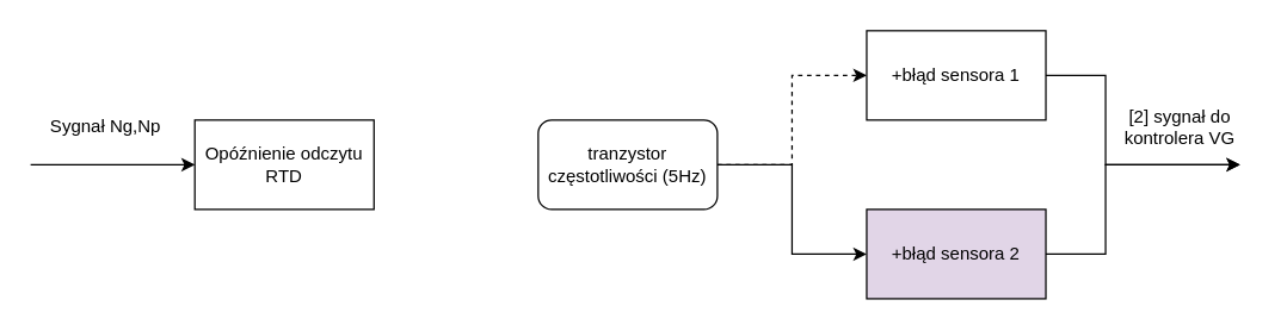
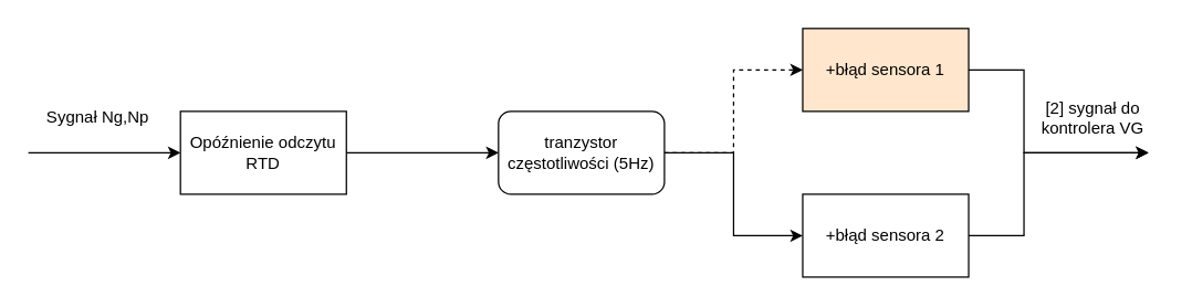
  <mxCell id="0" />
  <mxCell id="1" parent="0" />
  <mxCell id="2" value="" style="endArrow=classic;html=1;rounded=0;entryX=0;entryY=0.5;entryDx=0;entryDy=0;" edge="1" parent="1"><mxGeometry width="50" height="50" relative="1" as="geometry"><mxPoint x="20" y="110" as="sourcePoint" /><mxPoint x="130" y="110" as="targetPoint" /></mxGeometry></mxCell>
  <mxCell id="3" value="Sygnał Ng,Np" style="text;html=1;align=center;verticalAlign=middle;resizable=0;points=[];autosize=1;strokeColor=none;fillColor=none;" vertex="1" parent="1"><mxGeometry x="20" y="70" width="100" height="30" as="geometry" /></mxCell>
  <mxCell id="4" style="edgeStyle=orthogonalEdgeStyle;rounded=0;orthogonalLoop=1;jettySize=auto;html=1;dashed=1;" edge="1" parent="1" source="6" target="10"><mxGeometry relative="1" as="geometry" /></mxCell>
  <mxCell id="5" style="edgeStyle=orthogonalEdgeStyle;rounded=0;orthogonalLoop=1;jettySize=auto;html=1;entryX=0;entryY=0.5;entryDx=0;entryDy=0;" edge="1" parent="1" source="6" target="12"><mxGeometry relative="1" as="geometry" /></mxCell>
  <mxCell id="6" value="tranzystor częstotliwości (5Hz)" style="whiteSpace=wrap;html=1;rounded=1;" vertex="1" parent="1"><mxGeometry x="360" y="80" width="120" height="60" as="geometry" /></mxCell>
+ <mxCell id="7" value="" style="edgeStyle=orthogonalEdgeStyle;rounded=0;orthogonalLoop=1;jettySize=auto;html=1;" edge="1" parent="1" source="8" target="6"><mxGeometry relative="1" as="geometry" /></mxCell>
  <mxCell id="8" value="Opóźnienie odczytu RTD" style="rounded=0;whiteSpace=wrap;html=1;" vertex="1" parent="1"><mxGeometry x="130" y="80" width="120" height="60" as="geometry" /></mxCell>
  <mxCell id="9" style="edgeStyle=orthogonalEdgeStyle;rounded=0;orthogonalLoop=1;jettySize=auto;html=1;" edge="1" parent="1" source="10"><mxGeometry relative="1" as="geometry"><mxPoint x="830" y="110" as="targetPoint" /><Array as="points"><mxPoint x="740" y="50" /><mxPoint x="740" y="110" /><mxPoint x="830" y="110" /></Array></mxGeometry></mxCell>
- <mxCell id="10" value="+błąd sensora 1" style="rounded=0;whiteSpace=wrap;html=1;" vertex="1" parent="1"><mxGeometry x="580" y="20" width="120" height="60" as="geometry" /></mxCell>
+ <mxCell id="10" value="+błąd sensora 1" style="rounded=0;whiteSpace=wrap;html=1;fillColor=#ffe6cc;" vertex="1" parent="1"><mxGeometry x="580" y="20" width="120" height="60" as="geometry" /></mxCell>
  <mxCell id="11" style="edgeStyle=orthogonalEdgeStyle;rounded=0;orthogonalLoop=1;jettySize=auto;html=1;" edge="1" parent="1" source="12"><mxGeometry relative="1" as="geometry"><mxPoint x="830" y="110" as="targetPoint" /><Array as="points"><mxPoint x="740" y="170" /><mxPoint x="740" y="110" /></Array></mxGeometry></mxCell>
- <mxCell id="12" value="+błąd sensora 2" style="rounded=0;whiteSpace=wrap;html=1;fillColor=#e1d5e7;" vertex="1" parent="1"><mxGeometry x="580" y="140" width="120" height="60" as="geometry" /></mxCell>
+ <mxCell id="12" value="+błąd sensora 2" style="rounded=0;whiteSpace=wrap;html=1;" vertex="1" parent="1"><mxGeometry x="580" y="140" width="120" height="60" as="geometry" /></mxCell>
  <mxCell id="13" value="[2] sygnał do kontrolera VG" style="text;html=1;strokeColor=none;fillColor=none;align=center;verticalAlign=middle;whiteSpace=wrap;rounded=0;" vertex="1" parent="1"><mxGeometry x="740" y="70" width="100" height="30" as="geometry" /></mxCell>
